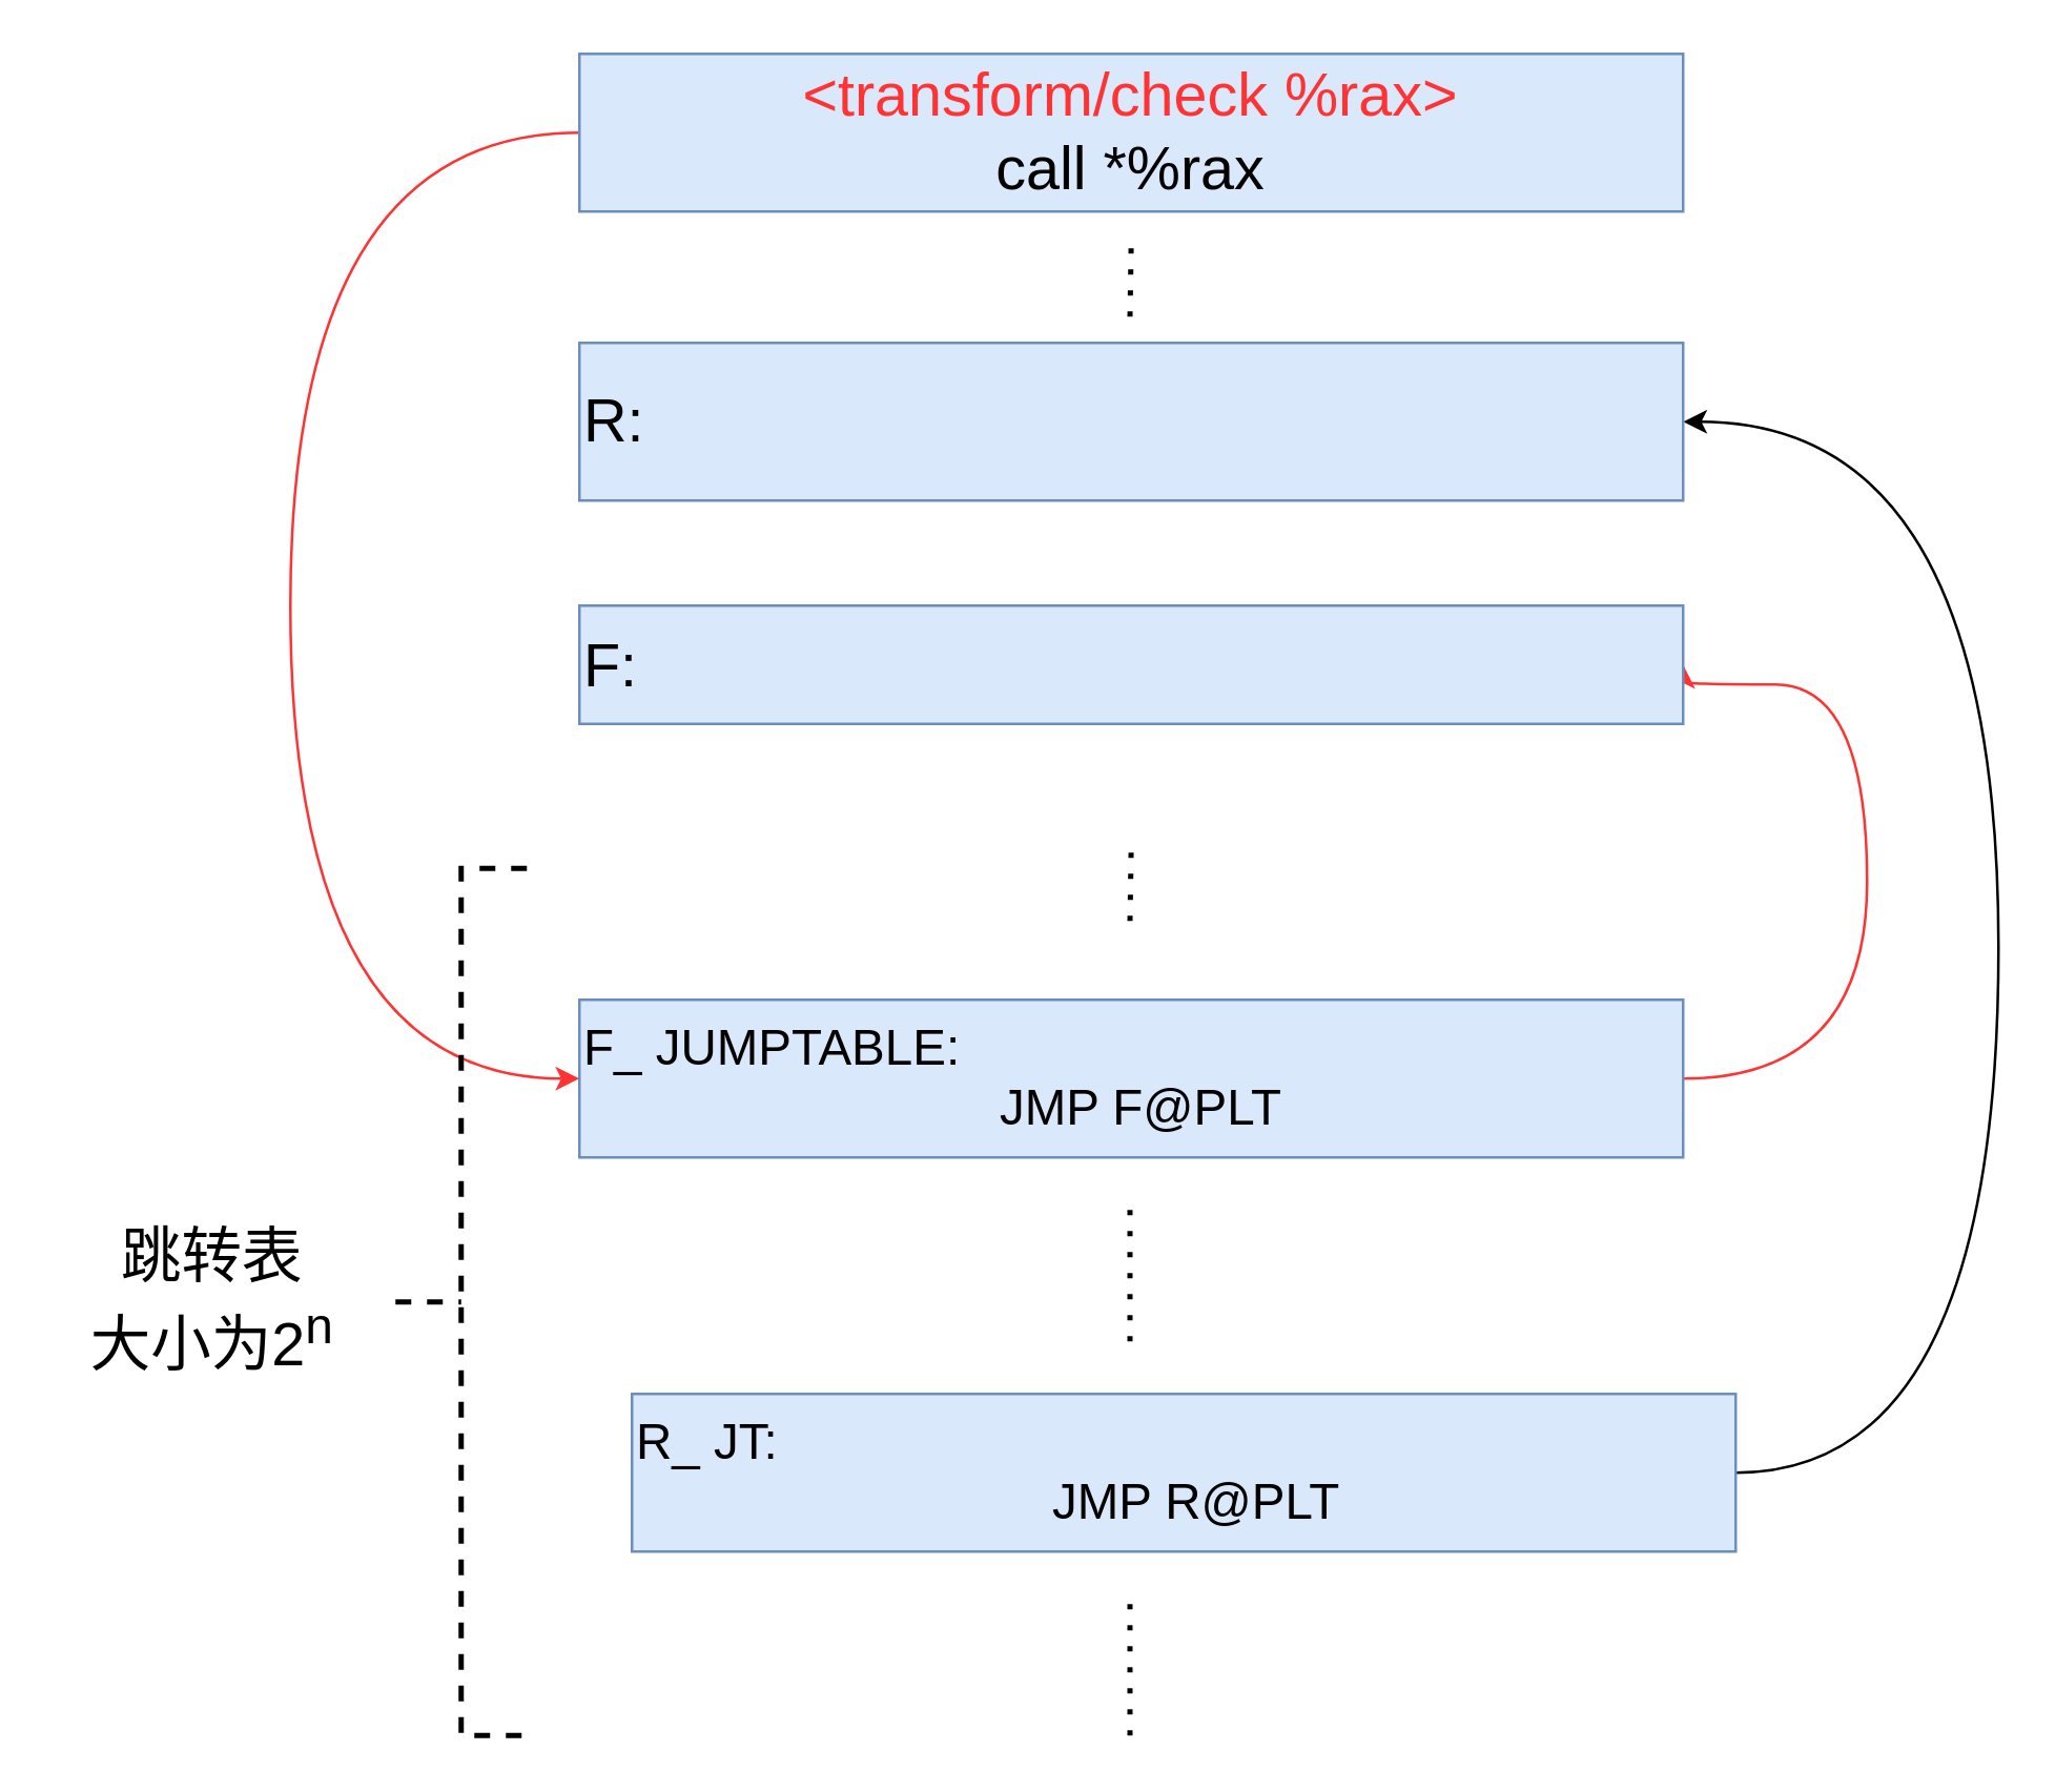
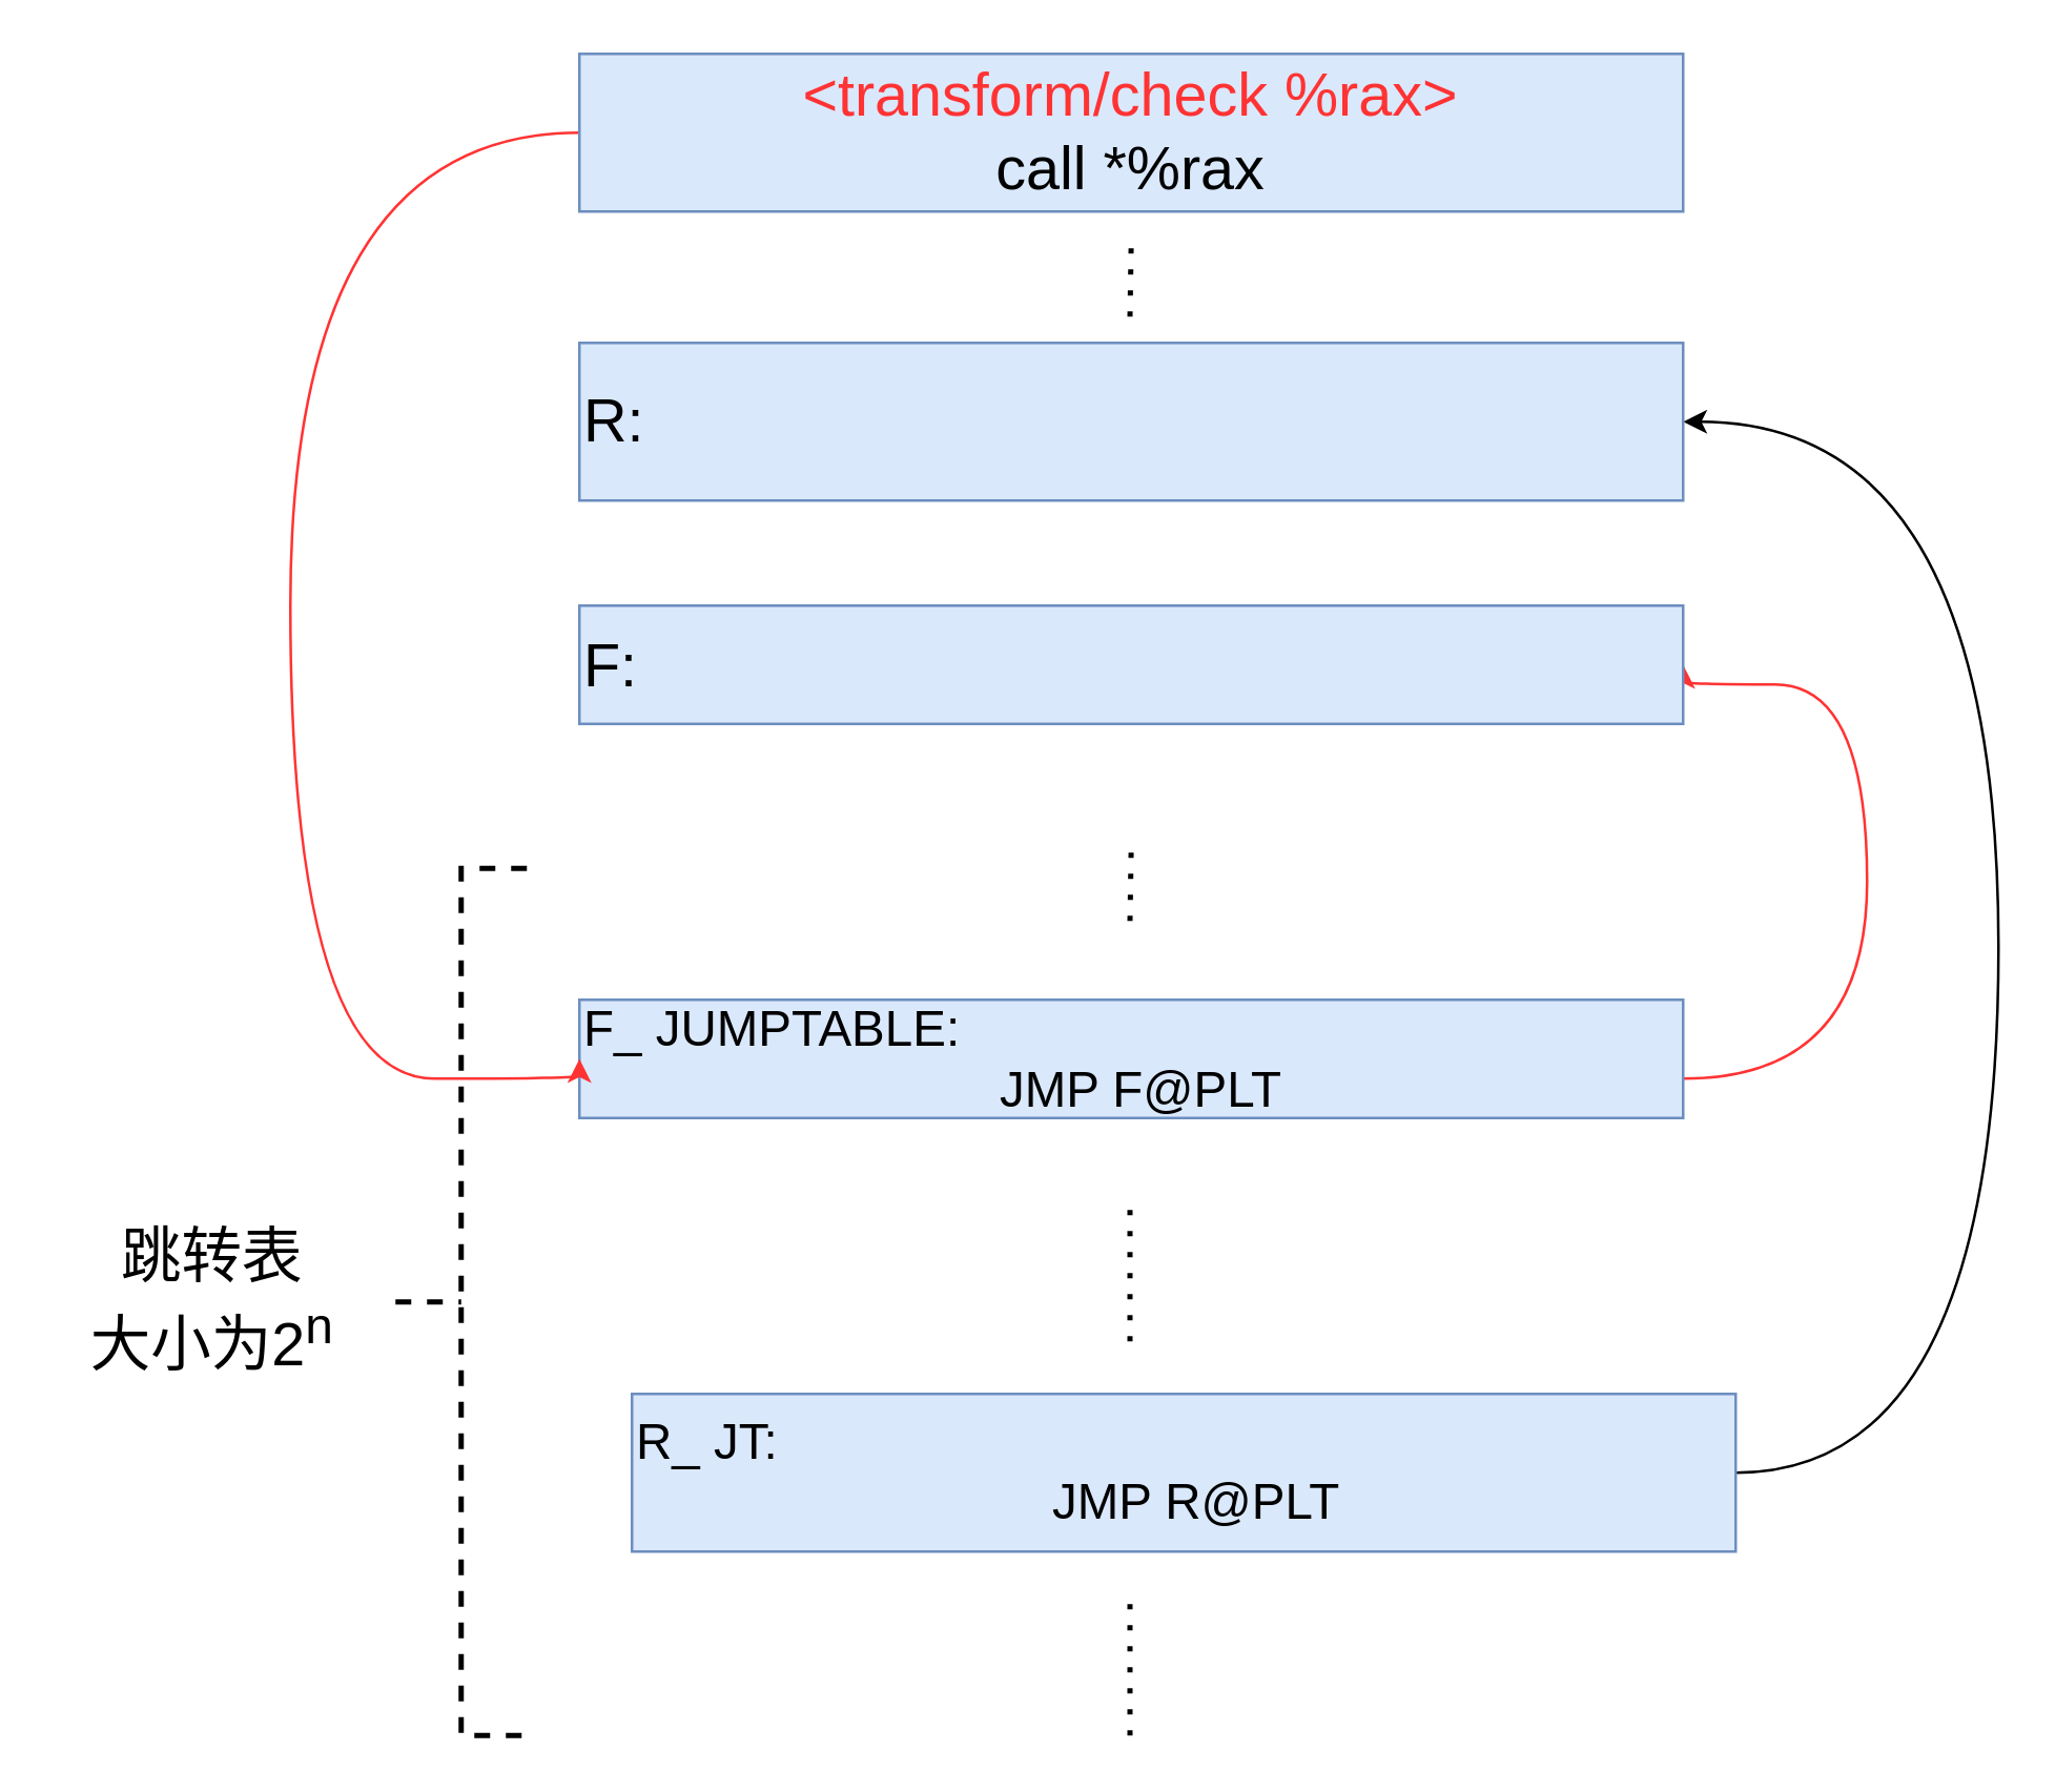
  <mxCell id="0" />
  <mxCell id="1" parent="0" />
  <mxCell id="2" style="edgeStyle=orthogonalEdgeStyle;rounded=0;orthogonalLoop=1;jettySize=auto;html=1;fontSize=19;curved=1;entryX=1;entryY=0.5;entryDx=0;entryDy=0;strokeColor=#FF3333;" edge="1" parent="1" source="3" target="9"><mxGeometry relative="1" as="geometry"><mxPoint x="640" y="180" as="targetPoint" /><Array as="points"><mxPoint x="710" y="410" /><mxPoint x="710" y="260" /></Array></mxGeometry></mxCell>
- <mxCell id="3" value="&lt;font style=&quot;font-size: 19px;&quot;&gt;F_ JUMPTABLE:&lt;br&gt;&amp;nbsp; &amp;nbsp; &amp;nbsp; &amp;nbsp; &amp;nbsp; &amp;nbsp; &amp;nbsp; &amp;nbsp; &amp;nbsp; &amp;nbsp; &amp;nbsp; &amp;nbsp; &amp;nbsp; &amp;nbsp; &amp;nbsp; JMP F@PLT&lt;/font&gt;" style="rounded=0;whiteSpace=wrap;html=1;fillColor=#dae8fc;strokeColor=#6c8ebf;align=left;" vertex="1" parent="1"><mxGeometry x="220" y="380" width="420" height="60" as="geometry" /></mxCell>
+ <mxCell id="3" value="&lt;font style=&quot;font-size: 19px;&quot;&gt;F_ JUMPTABLE:&lt;br&gt;&amp;nbsp; &amp;nbsp; &amp;nbsp; &amp;nbsp; &amp;nbsp; &amp;nbsp; &amp;nbsp; &amp;nbsp; &amp;nbsp; &amp;nbsp; &amp;nbsp; &amp;nbsp; &amp;nbsp; &amp;nbsp; &amp;nbsp; JMP F@PLT&lt;/font&gt;" style="rounded=0;whiteSpace=wrap;html=1;fillColor=#dae8fc;strokeColor=#6c8ebf;align=left;" vertex="1" parent="1"><mxGeometry x="220" y="380" width="420" height="45" as="geometry" /></mxCell>
  <mxCell id="4" style="edgeStyle=orthogonalEdgeStyle;curved=1;rounded=0;orthogonalLoop=1;jettySize=auto;html=1;exitX=1;exitY=0.5;exitDx=0;exitDy=0;entryX=1;entryY=0.5;entryDx=0;entryDy=0;fontSize=19;" edge="1" parent="1" source="5" target="6"><mxGeometry relative="1" as="geometry"><Array as="points"><mxPoint x="760" y="560" /><mxPoint x="760" y="160" /></Array></mxGeometry></mxCell>
  <mxCell id="5" value="&lt;span style=&quot;font-size: 19px;&quot;&gt;R_ JT:&lt;/span&gt;&lt;br style=&quot;font-size: 19px;&quot;&gt;&lt;span style=&quot;font-size: 19px;&quot;&gt;&amp;nbsp; &amp;nbsp; &amp;nbsp; &amp;nbsp; &amp;nbsp; &amp;nbsp; &amp;nbsp; &amp;nbsp; &amp;nbsp; &amp;nbsp; &amp;nbsp; &amp;nbsp; &amp;nbsp; &amp;nbsp; &amp;nbsp; JMP R@PLT&lt;/span&gt;" style="rounded=0;whiteSpace=wrap;html=1;fillColor=#dae8fc;strokeColor=#6c8ebf;align=left;" vertex="1" parent="1"><mxGeometry x="240" y="530" width="420" height="60" as="geometry" /></mxCell>
  <mxCell id="6" value="&lt;span style=&quot;font-size: 23px;&quot;&gt;R:&lt;/span&gt;" style="rounded=0;whiteSpace=wrap;html=1;fillColor=#dae8fc;strokeColor=#6c8ebf;align=left;" vertex="1" parent="1"><mxGeometry x="220" y="130" width="420" height="60" as="geometry" /></mxCell>
  <mxCell id="7" value="" style="endArrow=none;dashed=1;html=1;dashPattern=1 3;strokeWidth=2;rounded=0;" edge="1" parent="1"><mxGeometry width="50" height="50" relative="1" as="geometry"><mxPoint x="429.5" y="350" as="sourcePoint" /><mxPoint x="430" y="320" as="targetPoint" /></mxGeometry></mxCell>
  <mxCell id="8" value="" style="endArrow=none;dashed=1;html=1;dashPattern=1 3;strokeWidth=2;rounded=0;" edge="1" parent="1"><mxGeometry width="50" height="50" relative="1" as="geometry"><mxPoint x="429.5" y="510" as="sourcePoint" /><mxPoint x="429.5" y="460" as="targetPoint" /></mxGeometry></mxCell>
  <mxCell id="9" value="&lt;font style=&quot;font-size: 23px;&quot;&gt;F:&lt;/font&gt;" style="rounded=0;whiteSpace=wrap;html=1;align=left;fillColor=#dae8fc;strokeColor=#6c8ebf;" vertex="1" parent="1"><mxGeometry x="220" y="230" width="420" height="45" as="geometry" /></mxCell>
  <mxCell id="10" style="edgeStyle=orthogonalEdgeStyle;curved=1;rounded=0;orthogonalLoop=1;jettySize=auto;html=1;entryX=0;entryY=0.5;entryDx=0;entryDy=0;fontSize=19;exitX=0;exitY=0.5;exitDx=0;exitDy=0;strokeColor=#FF3333;" edge="1" parent="1" source="11" target="3"><mxGeometry relative="1" as="geometry"><Array as="points"><mxPoint x="110" y="50" /><mxPoint x="110" y="410" /></Array></mxGeometry></mxCell>
  <mxCell id="11" value="&lt;font style=&quot;font-size: 23px;&quot;&gt;&lt;font color=&quot;#ff3333&quot;&gt;&amp;lt;transform/check %rax&amp;gt;&lt;/font&gt;&lt;br&gt;call *%rax&lt;br&gt;&lt;/font&gt;" style="rounded=0;whiteSpace=wrap;html=1;fillColor=#dae8fc;strokeColor=#6c8ebf;" vertex="1" parent="1"><mxGeometry x="220" y="20" width="420" height="60" as="geometry" /></mxCell>
  <mxCell id="12" value="" style="strokeWidth=2;html=1;shape=mxgraph.flowchart.annotation_2;align=left;labelPosition=right;pointerEvents=1;dashed=1;perimeterSpacing=2;" vertex="1" parent="1"><mxGeometry x="150" y="330" width="50" height="330" as="geometry" /></mxCell>
  <mxCell id="13" value="" style="endArrow=none;dashed=1;html=1;dashPattern=1 3;strokeWidth=2;rounded=0;" edge="1" parent="1"><mxGeometry width="50" height="50" relative="1" as="geometry"><mxPoint x="429.5" y="120" as="sourcePoint" /><mxPoint x="430" y="90" as="targetPoint" /></mxGeometry></mxCell>
  <mxCell id="14" value="跳转表&lt;br&gt;大小为2&lt;sup&gt;n&lt;/sup&gt;" style="text;html=1;align=center;verticalAlign=middle;resizable=0;points=[];autosize=1;strokeColor=none;fillColor=none;fontSize=23;" vertex="1" parent="1"><mxGeometry x="20" y="460" width="120" height="70" as="geometry" /></mxCell>
  <mxCell id="15" value="" style="endArrow=none;dashed=1;html=1;dashPattern=1 3;strokeWidth=2;rounded=0;" edge="1" parent="1"><mxGeometry width="50" height="50" relative="1" as="geometry"><mxPoint x="429.5" y="660" as="sourcePoint" /><mxPoint x="429.5" y="610" as="targetPoint" /></mxGeometry></mxCell>
